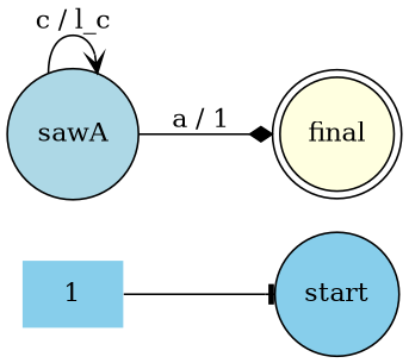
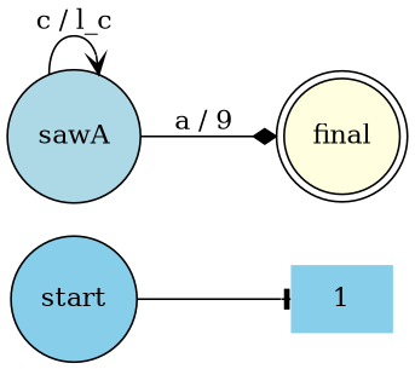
  digraph {
    rankdir=LR
    node [fillcolor=skyblue shape=circle style=filled]
    n1 [label=1 shape=plaintext]
    n2 [label=start]
    n3 [fillcolor=lightblue label=sawA]
    n4 [fillcolor=lightyellow label=final shape=doublecircle]
-   n1 -> n2 [arrowhead=tee]
+   n2 -> n1 [arrowhead=tee]
    n3 -> n3 [arrowhead=vee label="c / l_c"]
-   n3 -> n4 [arrowhead=diamond label="a / 1 "]
+   n3 -> n4 [arrowhead=diamond label="a / 9 "]
  }
